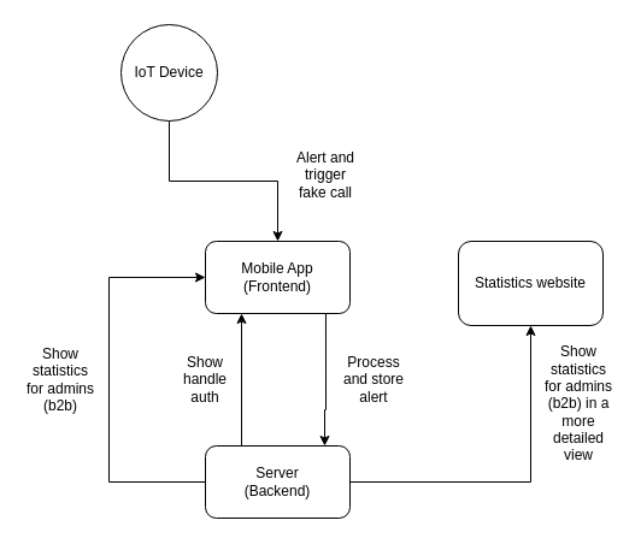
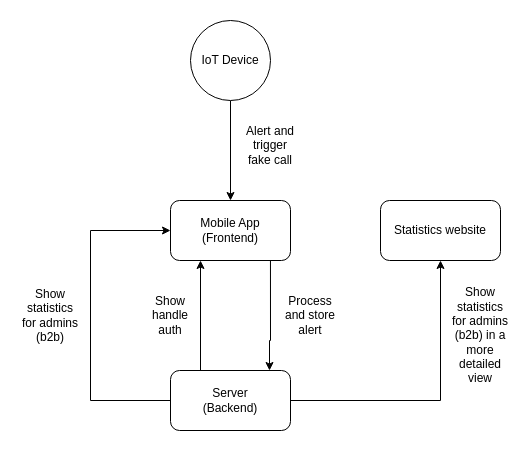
  <mxCell id="0" />
  <mxCell id="1" parent="0" />
  <mxCell id="2" style="edgeStyle=orthogonalEdgeStyle;rounded=0;orthogonalLoop=1;jettySize=auto;html=1;exitX=0.5;exitY=1;exitDx=0;exitDy=0;entryX=0.5;entryY=0;entryDx=0;entryDy=0;" edge="1" parent="1" source="3" target="5"><mxGeometry relative="1" as="geometry"><mxPoint x="240" y="190" as="targetPoint" /></mxGeometry></mxCell>
- <mxCell id="3" value="IoT Device" style="ellipse;whiteSpace=wrap;html=1;aspect=fixed;" vertex="1" parent="1"><mxGeometry x="100" y="20" width="80" height="80" as="geometry" /></mxCell>
+ <mxCell id="3" value="IoT Device" style="ellipse;whiteSpace=wrap;html=1;aspect=fixed;" vertex="1" parent="1"><mxGeometry x="190" y="20" width="80" height="80" as="geometry" /></mxCell>
  <mxCell id="4" style="edgeStyle=orthogonalEdgeStyle;rounded=0;orthogonalLoop=1;jettySize=auto;html=1;exitX=0.833;exitY=1;exitDx=0;exitDy=0;exitPerimeter=0;" edge="1" parent="1" source="5"><mxGeometry relative="1" as="geometry"><mxPoint x="251.68" y="263.36" as="sourcePoint" /><mxPoint x="269" y="370" as="targetPoint" /><Array as="points"><mxPoint x="270" y="340" /><mxPoint x="269" y="340" /></Array></mxGeometry></mxCell>
  <mxCell id="5" value="Mobile App&lt;div&gt;(Frontend)&lt;/div&gt;" style="rounded=1;whiteSpace=wrap;html=1;" vertex="1" parent="1"><mxGeometry x="170" y="200" width="120" height="60" as="geometry" /></mxCell>
  <mxCell id="6" style="edgeStyle=orthogonalEdgeStyle;rounded=0;orthogonalLoop=1;jettySize=auto;html=1;exitX=0.25;exitY=0;exitDx=0;exitDy=0;entryX=0.25;entryY=1;entryDx=0;entryDy=0;" edge="1" parent="1" source="9" target="5"><mxGeometry relative="1" as="geometry" /></mxCell>
  <mxCell id="7" style="edgeStyle=orthogonalEdgeStyle;rounded=0;orthogonalLoop=1;jettySize=auto;html=1;exitX=1;exitY=0.5;exitDx=0;exitDy=0;entryX=0.5;entryY=1;entryDx=0;entryDy=0;" edge="1" parent="1" source="9" target="14"><mxGeometry relative="1" as="geometry"><mxPoint x="380" y="340.571" as="targetPoint" /><Array as="points"><mxPoint x="440" y="400" /></Array></mxGeometry></mxCell>
  <mxCell id="8" style="edgeStyle=orthogonalEdgeStyle;rounded=0;orthogonalLoop=1;jettySize=auto;html=1;exitX=0;exitY=0.5;exitDx=0;exitDy=0;entryX=0;entryY=0.5;entryDx=0;entryDy=0;" edge="1" parent="1" source="9" target="5"><mxGeometry relative="1" as="geometry"><Array as="points"><mxPoint x="90" y="400" /><mxPoint x="90" y="230" /></Array></mxGeometry></mxCell>
  <mxCell id="9" value="Server&lt;div&gt;(Backend)&lt;/div&gt;" style="rounded=1;whiteSpace=wrap;html=1;" vertex="1" parent="1"><mxGeometry x="170" y="370" width="120" height="60" as="geometry" /></mxCell>
  <mxCell id="10" value="Process and store alert" style="text;html=1;align=center;verticalAlign=middle;whiteSpace=wrap;rounded=0;" vertex="1" parent="1"><mxGeometry x="280" y="300" width="60" height="30" as="geometry" /></mxCell>
  <mxCell id="11" value="Show handle auth" style="text;html=1;align=center;verticalAlign=middle;whiteSpace=wrap;rounded=0;" vertex="1" parent="1"><mxGeometry x="140" y="300" width="60" height="30" as="geometry" /></mxCell>
  <mxCell id="12" value="Alert and trigger fake call" style="text;html=1;align=center;verticalAlign=middle;whiteSpace=wrap;rounded=0;" vertex="1" parent="1"><mxGeometry x="240" y="130" width="60" height="30" as="geometry" /></mxCell>
  <mxCell id="13" value="Show statistics&lt;div&gt;for admins (b2b) in a more detailed view&lt;/div&gt;" style="text;html=1;align=center;verticalAlign=middle;whiteSpace=wrap;rounded=0;" vertex="1" parent="1"><mxGeometry x="450" y="320" width="60" height="30" as="geometry" /></mxCell>
- <mxCell id="14" value="Statistics website" style="rounded=1;whiteSpace=wrap;html=1;" vertex="1" parent="1"><mxGeometry x="380" y="200" width="120" height="70" as="geometry" /></mxCell>
+ <mxCell id="14" value="Statistics website" style="rounded=1;whiteSpace=wrap;html=1;" vertex="1" parent="1"><mxGeometry x="380" y="200" width="120" height="60" as="geometry" /></mxCell>
  <mxCell id="15" value="Show statistics&lt;div&gt;for admins (b2b)&lt;/div&gt;" style="text;html=1;align=center;verticalAlign=middle;whiteSpace=wrap;rounded=0;" vertex="1" parent="1"><mxGeometry x="20" y="300" width="60" height="30" as="geometry" /></mxCell>
